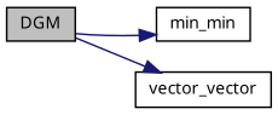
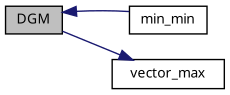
  digraph {
    fontname="Noto Sans"
    rankdir=LR
    node [color=black fillcolor=white fontname="Noto Sans" fontsize=10 shape=record style=filled]
    edge [color=midnightblue fontname="Noto Sans" fontsize=10 labelfontname=Helvetica labelfontsize=10 style=solid]
    n1 [fillcolor=grey75 fontcolor=black height=0.2 label=DGM width=0.4]
    n2 [height=0.2 label=min_min width=0.4]
-   n3 [height=0.2 label=vector_vector width=0.4]
-   n1 -> n2
+   n3 [height=0.2 label=vector_max width=0.4]
+   n2 -> n1
    n1 -> n3
  }
